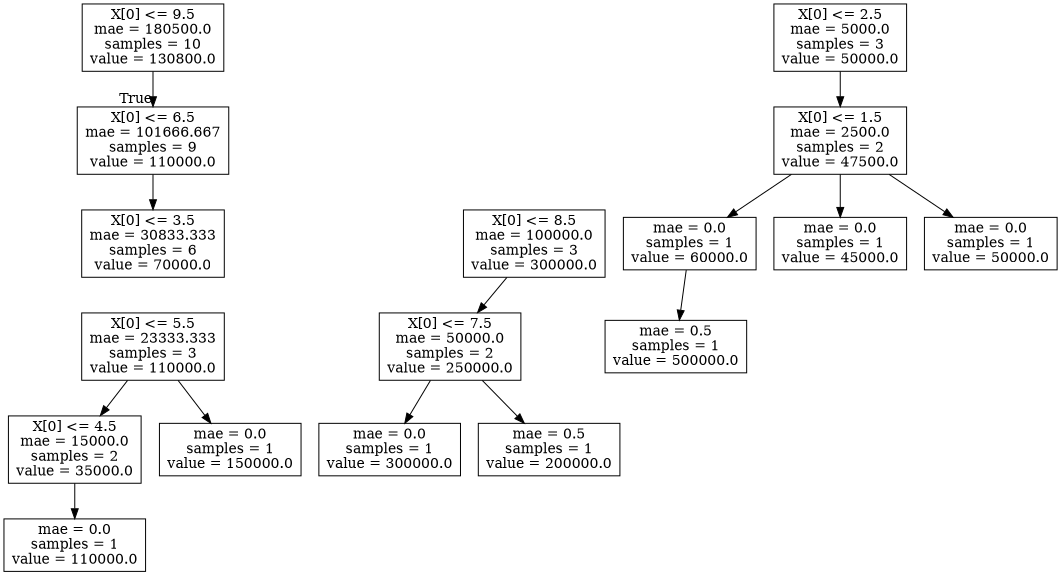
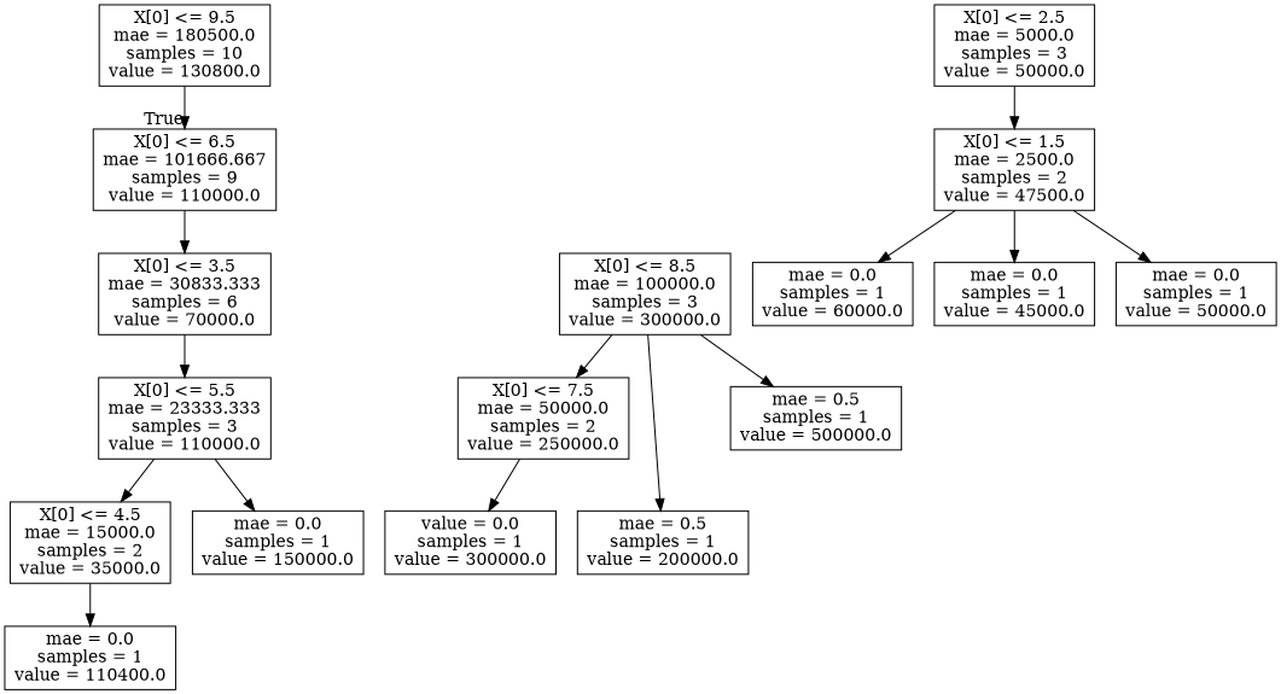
  digraph {
    fontname="DejaVu Serif"
    node [fontname="DejaVu Serif" shape=box]
    edge [fontname="DejaVu Serif"]
    n1 [label="X[0] <= 9.5\nmae = 180500.0\nsamples = 10\nvalue = 130800.0"]
    n2 [label="X[0] <= 6.5\nmae = 101666.667\nsamples = 9\nvalue = 110000.0"]
    n3 [label="X[0] <= 3.5\nmae = 30833.333\nsamples = 6\nvalue = 70000.0"]
    n4 [label="X[0] <= 5.5\nmae = 23333.333\nsamples = 3\nvalue = 110000.0"]
    n5 [label="X[0] <= 8.5\nmae = 100000.0\nsamples = 3\nvalue = 300000.0"]
    n6 [label="X[0] <= 7.5\nmae = 50000.0\nsamples = 2\nvalue = 250000.0"]
    n7 [label="mae = 0.5\nsamples = 1\nvalue = 500000.0"]
    n8 [label="X[0] <= 2.5\nmae = 5000.0\nsamples = 3\nvalue = 50000.0"]
    n9 [label="X[0] <= 1.5\nmae = 2500.0\nsamples = 2\nvalue = 47500.0"]
    n10 [label="X[0] <= 4.5\nmae = 15000.0\nsamples = 2\nvalue = 35000.0"]
    n11 [label="mae = 0.0\nsamples = 1\nvalue = 150000.0"]
    n12 [label="mae = 0.0\nsamples = 1\nvalue = 60000.0"]
    n13 [label="mae = 0.0\nsamples = 1\nvalue = 45000.0"]
    n14 [label="mae = 0.0\nsamples = 1\nvalue = 50000.0"]
-   n15 [label="mae = 0.0\nsamples = 1\nvalue = 110000.0"]
+   n15 [label="mae = 0.0\nsamples = 1\nvalue = 110400.0"]
    n16 [label="mae = 0.5\nsamples = 1\nvalue = 200000.0"]
-   n17 [label="mae = 0.0\nsamples = 1\nvalue = 300000.0"]
+   n17 [label="value = 0.0\nsamples = 1\nvalue = 300000.0"]
    n1 -> n2 [headlabel=True labelangle=45 labeldistance=2.5]
    n2 -> n3
+   n3 -> n4
    n4 -> n10
    n4 -> n11
    n5 -> n6
-   n12 -> n7
-   n6 -> n16
+   n5 -> n7
+   n5 -> n16
    n6 -> n17
    n8 -> n9
    n9 -> n12
    n9 -> n13
    n9 -> n14
    n10 -> n15
  }
